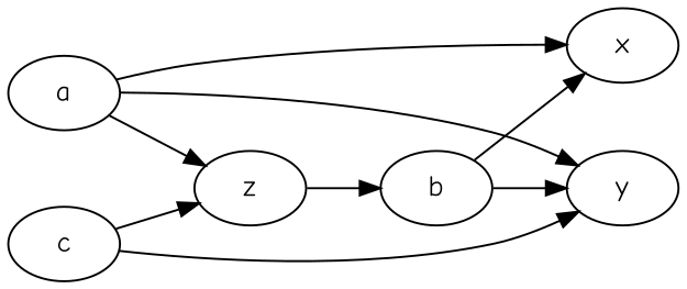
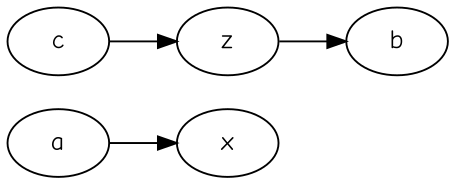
  digraph {
    fontname="Comic Neue"
    rankdir=LR
    node [fontname="Comic Neue"]
    edge [fontname="Comic Neue"]
    a
    x
-   y
    z
    b
    c
    a -> x
-   a -> y
-   a -> z
    z -> b
-   b -> x
-   b -> y
-   c -> y
    c -> z
  }
